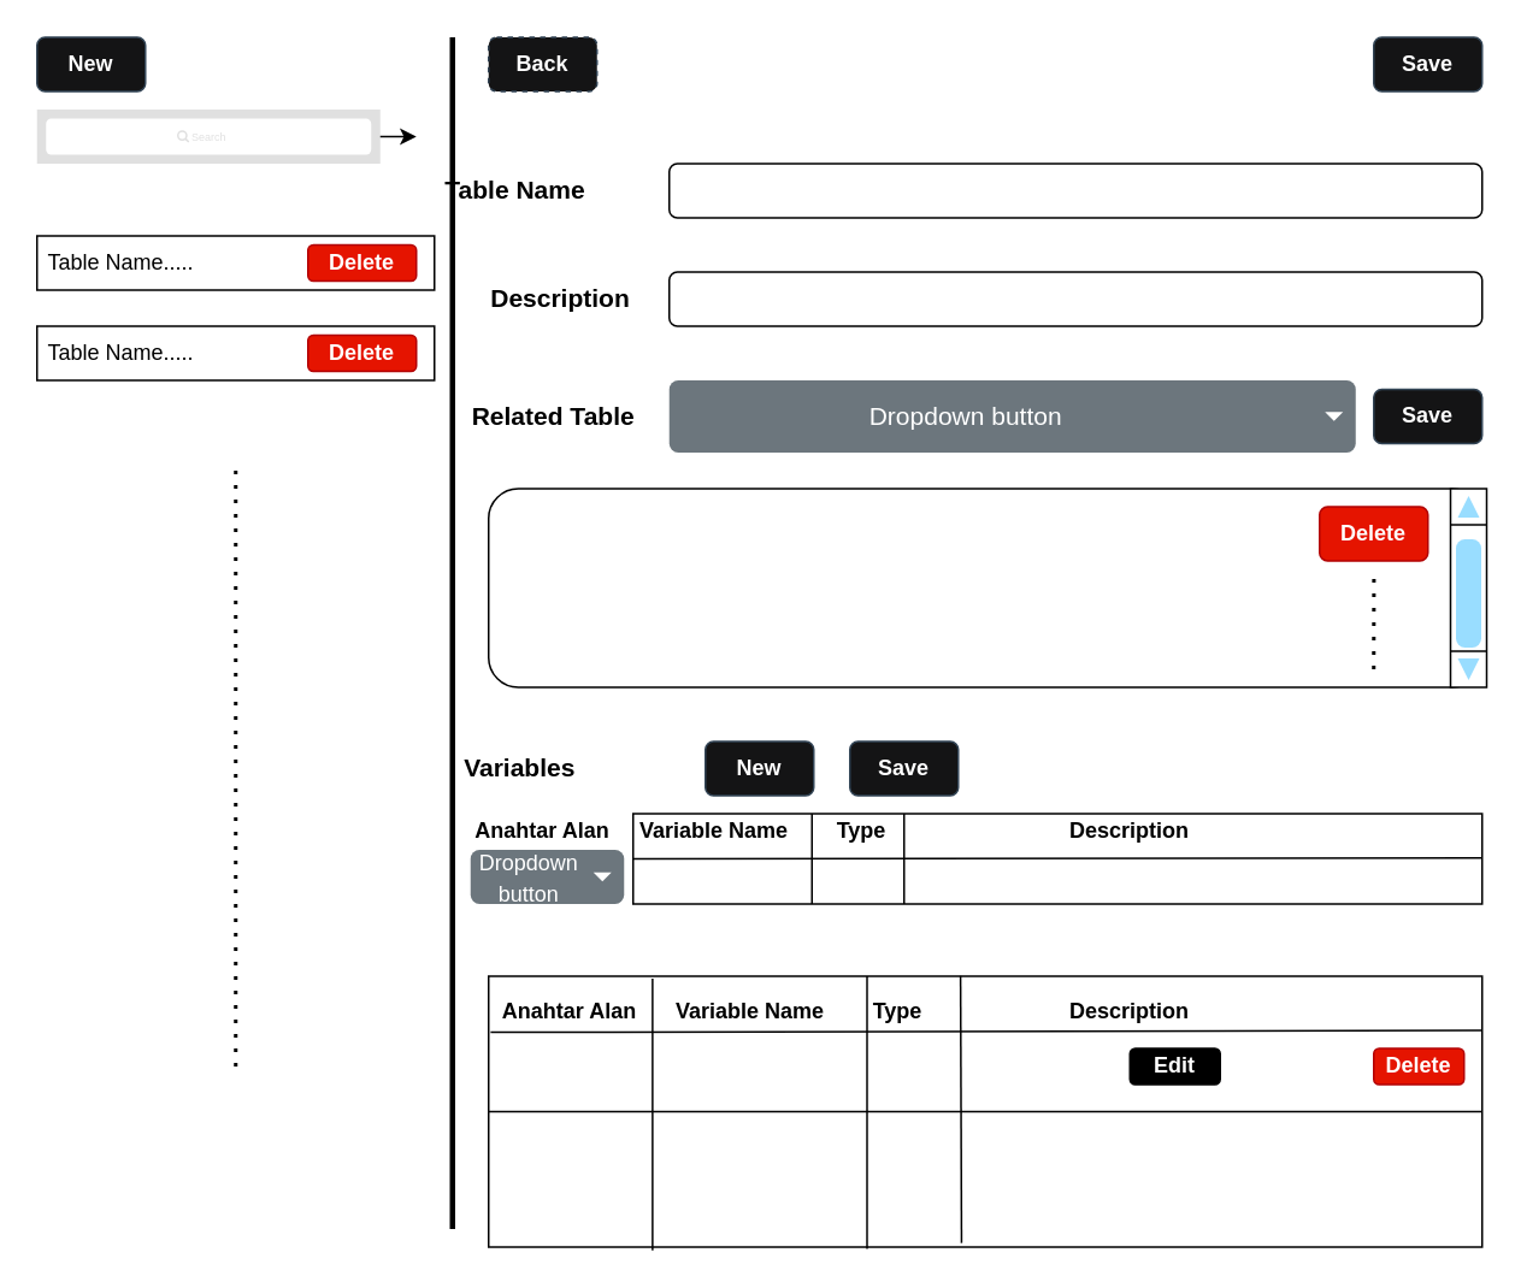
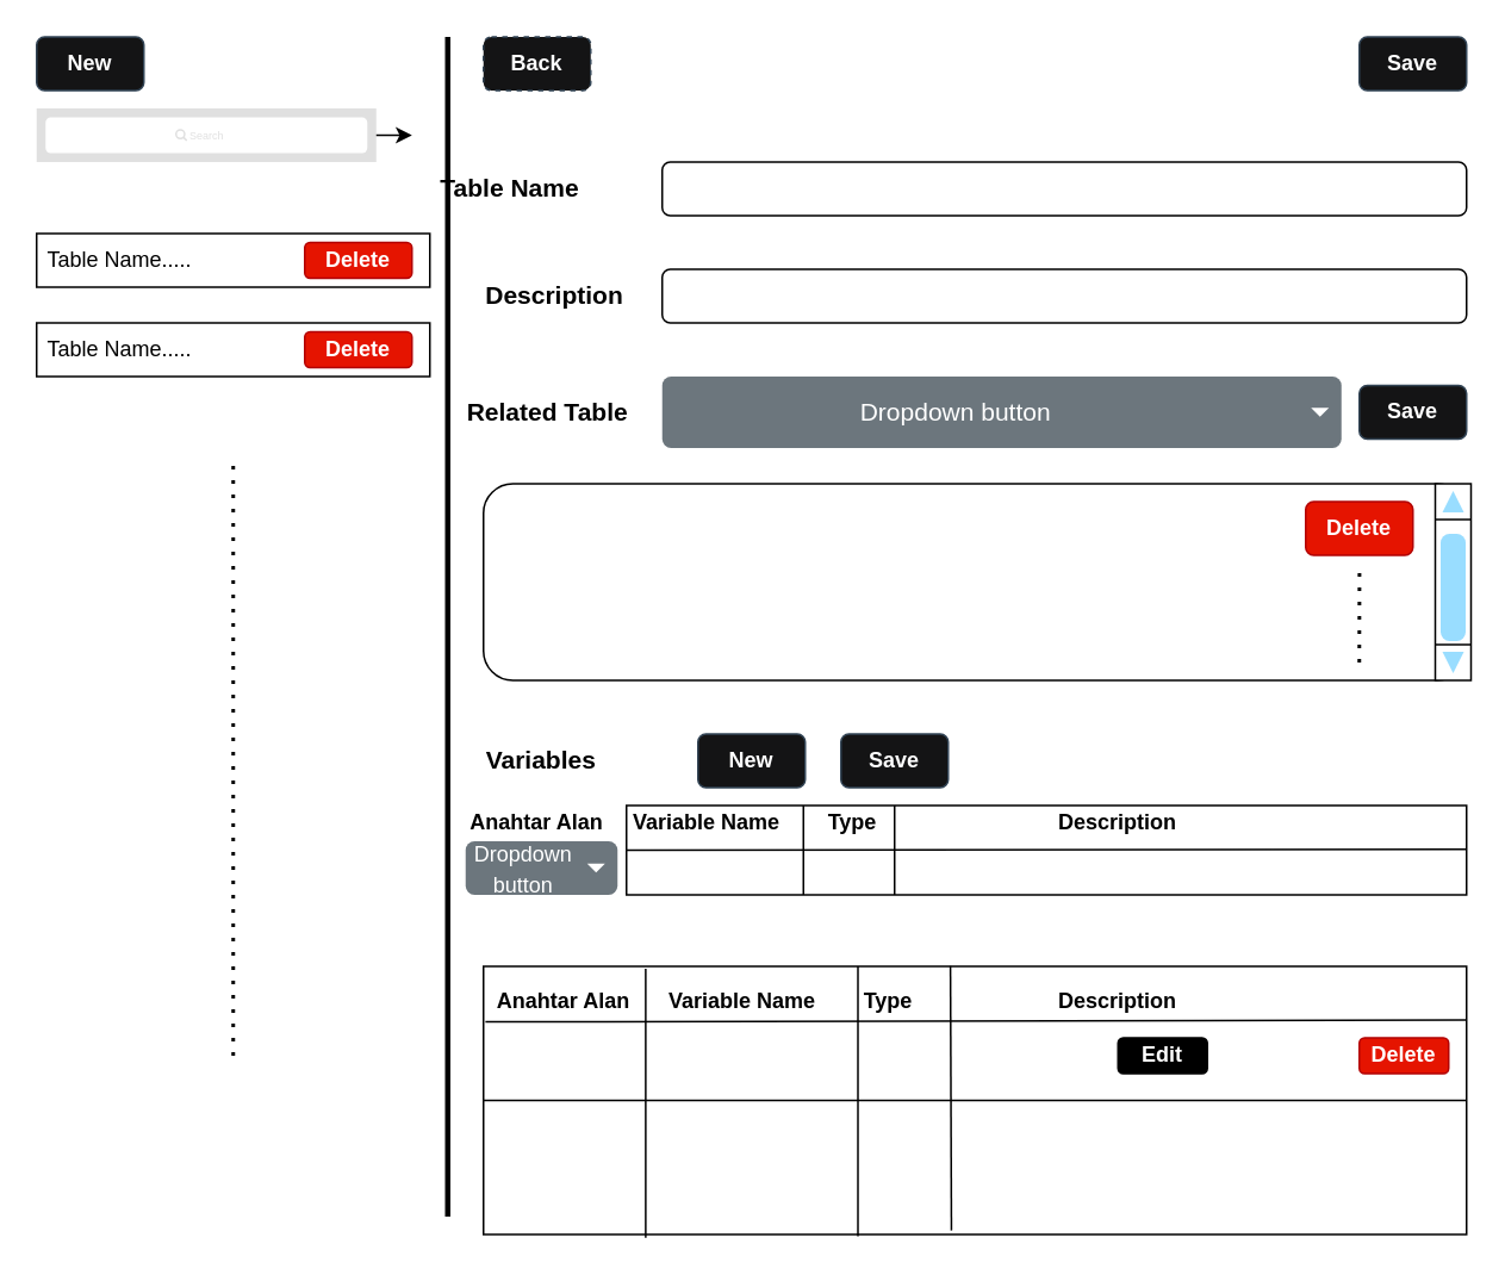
  <mxCell id="0" />
  <mxCell id="1" parent="0" />
  <mxCell id="2" value="" style="endArrow=none;html=1;rounded=0;strokeWidth=3;" parent="1" edge="1"><mxGeometry width="50" height="50" relative="1" as="geometry"><mxPoint x="250" y="680" as="sourcePoint" /><mxPoint x="250" y="20" as="targetPoint" /></mxGeometry></mxCell>
  <mxCell id="3" value="&lt;b&gt;New&lt;/b&gt;" style="rounded=1;fillColor=#141415;strokeColor=#314354;html=1;whiteSpace=wrap;fontColor=#ffffff;align=center;verticalAlign=middle;fontStyle=0;fontSize=12;sketch=0;gradientColor=none;" parent="1" vertex="1"><mxGeometry x="20" y="20" width="60" height="30" as="geometry" /></mxCell>
  <mxCell id="4" value="&lt;b&gt;Save&lt;/b&gt;" style="rounded=1;fillColor=#141415;strokeColor=#314354;html=1;whiteSpace=wrap;fontColor=#ffffff;align=center;verticalAlign=middle;fontStyle=0;fontSize=12;sketch=0;gradientColor=none;" parent="1" vertex="1"><mxGeometry x="760" y="20" width="60" height="30" as="geometry" /></mxCell>
  <mxCell id="5" value="&lt;b&gt;Back&lt;/b&gt;" style="rounded=1;fillColor=#141415;strokeColor=#314354;html=1;whiteSpace=wrap;fontColor=#ffffff;align=center;verticalAlign=middle;fontStyle=0;fontSize=12;sketch=0;gradientColor=none;dashed=1;" parent="1" vertex="1"><mxGeometry x="270" y="20" width="60" height="30" as="geometry" /></mxCell>
  <mxCell id="6" value="" style="shape=rect;fillColor=#e0e0e0;strokeColor=none;" parent="1" vertex="1"><mxGeometry x="20" y="60" width="190" height="30" as="geometry" /></mxCell>
  <mxCell id="7" style="edgeStyle=orthogonalEdgeStyle;rounded=0;orthogonalLoop=1;jettySize=auto;html=1;" parent="6" source="8" edge="1"><mxGeometry relative="1" as="geometry"><mxPoint x="209.64" y="15" as="targetPoint" /></mxGeometry></mxCell>
  <mxCell id="8" value="" style="html=1;strokeWidth=1;shadow=0;dashed=0;shape=mxgraph.ios7ui.marginRect;rx=3;ry=3;rectMargin=5;strokeColor=none;" parent="6" vertex="1"><mxGeometry width="190" height="30" as="geometry" /></mxCell>
  <mxCell id="9" value="Search" style="shape=mxgraph.ios7.icons.looking_glass;strokeColor=#e0e0e0;fillColor=none;fontColor=#e0e0e0;labelPosition=right;verticalLabelPosition=middle;align=left;verticalAlign=middle;fontSize=6;fontStyle=0;spacingTop=2;sketch=0;html=1;" parent="6" vertex="1"><mxGeometry x="0.5" y="0.5" width="6" height="6" relative="1" as="geometry"><mxPoint x="-17" y="-3" as="offset" /></mxGeometry></mxCell>
  <mxCell id="10" value="Table Name.....&amp;nbsp; &amp;nbsp; &amp;nbsp; &amp;nbsp; &amp;nbsp; &amp;nbsp; &amp;nbsp; &amp;nbsp; &amp;nbsp; &amp;nbsp; &amp;nbsp; &amp;nbsp; &amp;nbsp; &amp;nbsp; &amp;nbsp; &amp;nbsp; &amp;nbsp; &amp;nbsp; &amp;nbsp;&amp;nbsp;" style="rounded=0;whiteSpace=wrap;html=1;" vertex="1" parent="1"><mxGeometry x="20" y="130" width="220" height="30" as="geometry" /></mxCell>
  <mxCell id="11" value="&lt;b&gt;Delete&lt;/b&gt;" style="rounded=1;fillColor=#e51400;strokeColor=#B20000;html=1;whiteSpace=wrap;fontColor=#ffffff;align=center;verticalAlign=middle;fontStyle=0;fontSize=12;sketch=0;" vertex="1" parent="1"><mxGeometry x="170" y="135" width="60" height="20" as="geometry" /></mxCell>
  <mxCell id="12" value="Table Name.....&amp;nbsp; &amp;nbsp; &amp;nbsp; &amp;nbsp; &amp;nbsp; &amp;nbsp; &amp;nbsp; &amp;nbsp; &amp;nbsp; &amp;nbsp; &amp;nbsp; &amp;nbsp; &amp;nbsp; &amp;nbsp; &amp;nbsp; &amp;nbsp; &amp;nbsp; &amp;nbsp; &amp;nbsp;&amp;nbsp;" style="rounded=0;whiteSpace=wrap;html=1;" vertex="1" parent="1"><mxGeometry x="20" y="180" width="220" height="30" as="geometry" /></mxCell>
  <mxCell id="13" value="&lt;b&gt;Delete&lt;/b&gt;" style="rounded=1;fillColor=#e51400;strokeColor=#B20000;html=1;whiteSpace=wrap;fontColor=#ffffff;align=center;verticalAlign=middle;fontStyle=0;fontSize=12;sketch=0;" vertex="1" parent="1"><mxGeometry x="170" y="185" width="60" height="20" as="geometry" /></mxCell>
  <mxCell id="14" value="" style="endArrow=none;dashed=1;html=1;dashPattern=1 3;strokeWidth=2;rounded=0;" edge="1" parent="1"><mxGeometry width="50" height="50" relative="1" as="geometry"><mxPoint x="130" y="590" as="sourcePoint" /><mxPoint x="130" y="260" as="targetPoint" /></mxGeometry></mxCell>
  <mxCell id="15" value="&lt;b&gt;&lt;font style=&quot;font-size: 14px;&quot;&gt;Table Name&lt;/font&gt;&lt;/b&gt;" style="text;html=1;align=center;verticalAlign=middle;whiteSpace=wrap;rounded=0;" vertex="1" parent="1"><mxGeometry x="235" y="90" width="100" height="30" as="geometry" /></mxCell>
  <mxCell id="16" value="&lt;b&gt;&lt;font style=&quot;font-size: 14px;&quot;&gt;Description&lt;/font&gt;&lt;/b&gt;" style="text;html=1;align=center;verticalAlign=middle;whiteSpace=wrap;rounded=0;" vertex="1" parent="1"><mxGeometry x="260" y="150" width="100" height="30" as="geometry" /></mxCell>
  <mxCell id="17" value="" style="rounded=1;whiteSpace=wrap;html=1;" vertex="1" parent="1"><mxGeometry x="370" y="90" width="450" height="30" as="geometry" /></mxCell>
  <mxCell id="18" value="" style="rounded=1;whiteSpace=wrap;html=1;" vertex="1" parent="1"><mxGeometry x="370" y="150" width="450" height="30" as="geometry" /></mxCell>
  <mxCell id="19" value="&lt;b&gt;&lt;font style=&quot;font-size: 14px;&quot;&gt;Related Table&amp;nbsp;&amp;nbsp;&lt;/font&gt;&lt;/b&gt;" style="text;html=1;align=center;verticalAlign=middle;whiteSpace=wrap;rounded=0;" vertex="1" parent="1"><mxGeometry x="260" y="215" width="100" height="30" as="geometry" /></mxCell>
  <mxCell id="20" value="&lt;div style=&quot;&quot;&gt;&lt;span style=&quot;background-color: initial;&quot;&gt;Dropdown button&amp;nbsp; &amp;nbsp; &amp;nbsp; &amp;nbsp;&amp;nbsp;&lt;/span&gt;&lt;/div&gt;" style="html=1;shadow=0;dashed=0;shape=mxgraph.bootstrap.rrect;rSize=5;strokeColor=none;strokeWidth=1;fillColor=#6C767D;fontColor=#ffffff;whiteSpace=wrap;align=center;verticalAlign=middle;fontStyle=0;fontSize=14;spacingRight=20;" vertex="1" parent="1"><mxGeometry x="370" y="210" width="380" height="40" as="geometry" /></mxCell>
  <mxCell id="21" value="" style="shape=triangle;direction=south;fillColor=#ffffff;strokeColor=none;perimeter=none;" vertex="1" parent="20"><mxGeometry x="1" y="0.5" width="10" height="5" relative="1" as="geometry"><mxPoint x="-17" y="-2.5" as="offset" /></mxGeometry></mxCell>
  <mxCell id="22" value="" style="rounded=1;whiteSpace=wrap;html=1;" vertex="1" parent="1"><mxGeometry x="270" y="270" width="550" height="110" as="geometry" /></mxCell>
  <mxCell id="23" value="" style="verticalLabelPosition=bottom;shadow=0;dashed=0;align=center;html=1;verticalAlign=top;strokeWidth=1;shape=mxgraph.mockup.navigation.scrollBar;barPos=20;fillColor2=#99ddff;strokeColor2=none;direction=north;" vertex="1" parent="1"><mxGeometry x="802.5" y="270" width="17.5" height="110" as="geometry" /></mxCell>
- <mxCell id="24" value="&lt;b&gt;&lt;font style=&quot;font-size: 14px;&quot;&gt;Variables&amp;nbsp; &amp;nbsp; &amp;nbsp; &amp;nbsp; &amp;nbsp;&lt;/font&gt;&lt;/b&gt;" style="text;html=1;align=center;verticalAlign=middle;whiteSpace=wrap;rounded=0;" vertex="1" parent="1"><mxGeometry x="255" y="410" width="100" height="30" as="geometry" /></mxCell>
+ <mxCell id="24" value="&lt;b&gt;&lt;font style=&quot;font-size: 14px;&quot;&gt;Variables&amp;nbsp; &amp;nbsp; &amp;nbsp; &amp;nbsp; &amp;nbsp;&lt;/font&gt;&lt;/b&gt;" style="text;html=1;align=center;verticalAlign=middle;whiteSpace=wrap;rounded=0;" vertex="1" parent="1"><mxGeometry x="270" y="410" width="100" height="30" as="geometry" /></mxCell>
  <mxCell id="25" value="&lt;b&gt;New&lt;/b&gt;" style="rounded=1;fillColor=#141415;strokeColor=#314354;html=1;whiteSpace=wrap;fontColor=#ffffff;align=center;verticalAlign=middle;fontStyle=0;fontSize=12;sketch=0;gradientColor=none;" vertex="1" parent="1"><mxGeometry x="390" y="410" width="60" height="30" as="geometry" /></mxCell>
  <mxCell id="26" value="&lt;b&gt;Save&lt;/b&gt;" style="rounded=1;fillColor=#141415;strokeColor=#314354;html=1;whiteSpace=wrap;fontColor=#ffffff;align=center;verticalAlign=middle;fontStyle=0;fontSize=12;sketch=0;gradientColor=none;" vertex="1" parent="1"><mxGeometry x="470" y="410" width="60" height="30" as="geometry" /></mxCell>
  <mxCell id="27" value="&lt;b&gt;Save&lt;/b&gt;" style="rounded=1;fillColor=#141415;strokeColor=#314354;html=1;whiteSpace=wrap;fontColor=#ffffff;align=center;verticalAlign=middle;fontStyle=0;fontSize=12;sketch=0;gradientColor=none;" vertex="1" parent="1"><mxGeometry x="760" y="215" width="60" height="30" as="geometry" /></mxCell>
  <mxCell id="28" value="&lt;b&gt;Delete&lt;/b&gt;" style="rounded=1;fillColor=#e51400;strokeColor=#B20000;html=1;whiteSpace=wrap;fontColor=#ffffff;align=center;verticalAlign=middle;fontStyle=0;fontSize=12;sketch=0;" vertex="1" parent="1"><mxGeometry x="730" y="280" width="60" height="30" as="geometry" /></mxCell>
  <mxCell id="29" value="" style="endArrow=none;dashed=1;html=1;dashPattern=1 3;strokeWidth=2;rounded=0;exitX=0.818;exitY=0.909;exitDx=0;exitDy=0;exitPerimeter=0;" edge="1" parent="1"><mxGeometry width="50" height="50" relative="1" as="geometry"><mxPoint x="760" y="369.99" as="sourcePoint" /><mxPoint x="760.1" y="320" as="targetPoint" /></mxGeometry></mxCell>
  <mxCell id="30" value="" style="rounded=0;whiteSpace=wrap;html=1;" vertex="1" parent="1"><mxGeometry x="350" y="450" width="470" height="50" as="geometry" /></mxCell>
  <mxCell id="31" value="" style="endArrow=none;html=1;rounded=0;exitX=0;exitY=0.5;exitDx=0;exitDy=0;" edge="1" parent="1" source="30"><mxGeometry width="50" height="50" relative="1" as="geometry"><mxPoint x="270" y="474.5" as="sourcePoint" /><mxPoint x="820" y="474.5" as="targetPoint" /></mxGeometry></mxCell>
  <mxCell id="32" value="&lt;b&gt;Variable Name&lt;/b&gt;" style="text;html=1;align=center;verticalAlign=middle;whiteSpace=wrap;rounded=0;" vertex="1" parent="1"><mxGeometry x="350" y="450" width="90" height="20" as="geometry" /></mxCell>
  <mxCell id="33" value="&lt;b&gt;Type&amp;nbsp;&amp;nbsp;&lt;/b&gt;" style="text;html=1;align=center;verticalAlign=middle;whiteSpace=wrap;rounded=0;" vertex="1" parent="1"><mxGeometry x="450" y="450" width="60" height="20" as="geometry" /></mxCell>
  <mxCell id="34" value="&lt;b&gt;Description&lt;/b&gt;" style="text;html=1;align=center;verticalAlign=middle;whiteSpace=wrap;rounded=0;" vertex="1" parent="1"><mxGeometry x="580" y="450" width="90" height="20" as="geometry" /></mxCell>
  <mxCell id="35" value="&lt;b&gt;Anahtar Alan&lt;/b&gt;" style="text;html=1;align=center;verticalAlign=middle;whiteSpace=wrap;rounded=0;" vertex="1" parent="1"><mxGeometry x="255" y="450" width="90" height="20" as="geometry" /></mxCell>
  <mxCell id="36" value="&lt;font style=&quot;font-size: 12px;&quot;&gt;Dropdown button&lt;/font&gt;" style="html=1;shadow=0;dashed=0;shape=mxgraph.bootstrap.rrect;rSize=5;strokeColor=none;strokeWidth=1;fillColor=#6C767D;fontColor=#ffffff;whiteSpace=wrap;align=center;verticalAlign=middle;fontStyle=0;fontSize=14;spacingRight=20;" vertex="1" parent="1"><mxGeometry x="260" y="470" width="85" height="30" as="geometry" /></mxCell>
  <mxCell id="37" value="" style="shape=triangle;direction=south;fillColor=#ffffff;strokeColor=none;perimeter=none;" vertex="1" parent="36"><mxGeometry x="1" y="0.5" width="10" height="5" relative="1" as="geometry"><mxPoint x="-17" y="-2.5" as="offset" /></mxGeometry></mxCell>
  <mxCell id="38" value="" style="endArrow=none;html=1;rounded=0;" edge="1" parent="1"><mxGeometry width="50" height="50" relative="1" as="geometry"><mxPoint x="449" y="500" as="sourcePoint" /><mxPoint x="449" y="450" as="targetPoint" /></mxGeometry></mxCell>
  <mxCell id="39" value="" style="endArrow=none;html=1;rounded=0;" edge="1" parent="1"><mxGeometry width="50" height="50" relative="1" as="geometry"><mxPoint x="500" y="500" as="sourcePoint" /><mxPoint x="500" y="450" as="targetPoint" /></mxGeometry></mxCell>
  <mxCell id="40" value="" style="rounded=0;whiteSpace=wrap;html=1;" vertex="1" parent="1"><mxGeometry x="270" y="540" width="550" height="150" as="geometry" /></mxCell>
  <mxCell id="41" value="" style="endArrow=none;html=1;rounded=0;exitX=0.002;exitY=0.207;exitDx=0;exitDy=0;exitPerimeter=0;" edge="1" parent="1" source="40"><mxGeometry width="50" height="50" relative="1" as="geometry"><mxPoint x="410" y="580" as="sourcePoint" /><mxPoint x="820" y="570" as="targetPoint" /></mxGeometry></mxCell>
  <mxCell id="42" value="&lt;b&gt;Anahtar Alan&lt;/b&gt;" style="text;html=1;align=center;verticalAlign=middle;whiteSpace=wrap;rounded=0;" vertex="1" parent="1"><mxGeometry x="270" y="550" width="90" height="20" as="geometry" /></mxCell>
  <mxCell id="43" value="&lt;b&gt;Variable Name&lt;/b&gt;" style="text;html=1;align=center;verticalAlign=middle;whiteSpace=wrap;rounded=0;" vertex="1" parent="1"><mxGeometry x="370" y="550" width="90" height="20" as="geometry" /></mxCell>
  <mxCell id="44" value="&lt;b&gt;Description&lt;/b&gt;" style="text;html=1;align=center;verticalAlign=middle;whiteSpace=wrap;rounded=0;" vertex="1" parent="1"><mxGeometry x="580" y="550" width="90" height="20" as="geometry" /></mxCell>
  <mxCell id="45" value="&lt;b&gt;Type&amp;nbsp;&amp;nbsp;&lt;/b&gt;" style="text;html=1;align=center;verticalAlign=middle;whiteSpace=wrap;rounded=0;" vertex="1" parent="1"><mxGeometry x="470" y="550" width="60" height="20" as="geometry" /></mxCell>
  <mxCell id="46" value="" style="endArrow=none;html=1;rounded=0;entryX=0.165;entryY=0.009;entryDx=0;entryDy=0;entryPerimeter=0;exitX=0.165;exitY=1.012;exitDx=0;exitDy=0;exitPerimeter=0;" edge="1" parent="1" source="40" target="40"><mxGeometry width="50" height="50" relative="1" as="geometry"><mxPoint x="361" y="680" as="sourcePoint" /><mxPoint x="360" y="590" as="targetPoint" /></mxGeometry></mxCell>
  <mxCell id="47" value="" style="endArrow=none;html=1;rounded=0;entryX=0.165;entryY=0.009;entryDx=0;entryDy=0;entryPerimeter=0;exitX=0.165;exitY=1.012;exitDx=0;exitDy=0;exitPerimeter=0;" edge="1" parent="1"><mxGeometry width="50" height="50" relative="1" as="geometry"><mxPoint x="479.5" y="691" as="sourcePoint" /><mxPoint x="479.5" y="540" as="targetPoint" /></mxGeometry></mxCell>
  <mxCell id="48" value="" style="endArrow=none;html=1;rounded=0;entryX=0.475;entryY=-0.001;entryDx=0;entryDy=0;entryPerimeter=0;exitX=0.476;exitY=0.985;exitDx=0;exitDy=0;exitPerimeter=0;" edge="1" parent="1" source="40" target="40"><mxGeometry width="50" height="50" relative="1" as="geometry"><mxPoint x="530" y="700" as="sourcePoint" /><mxPoint x="529" y="540" as="targetPoint" /></mxGeometry></mxCell>
  <mxCell id="49" value="&lt;b&gt;Delete&lt;/b&gt;" style="rounded=1;fillColor=#e51400;strokeColor=#B20000;html=1;whiteSpace=wrap;fontColor=#ffffff;align=center;verticalAlign=middle;fontStyle=0;fontSize=12;sketch=0;" vertex="1" parent="1"><mxGeometry x="760" y="580" width="50" height="20" as="geometry" /></mxCell>
  <mxCell id="50" value="&lt;b&gt;Edit&lt;/b&gt;" style="rounded=1;fillColor=#000000;strokeColor=#000000;html=1;whiteSpace=wrap;fontColor=#ffffff;align=center;verticalAlign=middle;fontStyle=0;fontSize=12;sketch=0;" vertex="1" parent="1"><mxGeometry x="625" y="580" width="50" height="20" as="geometry" /></mxCell>
  <mxCell id="51" value="" style="endArrow=none;html=1;rounded=0;entryX=1;entryY=0.5;entryDx=0;entryDy=0;exitX=0;exitY=0.5;exitDx=0;exitDy=0;" edge="1" parent="1" source="40" target="40"><mxGeometry width="50" height="50" relative="1" as="geometry"><mxPoint x="270" y="600" as="sourcePoint" /><mxPoint x="440" y="600" as="targetPoint" /></mxGeometry></mxCell>
